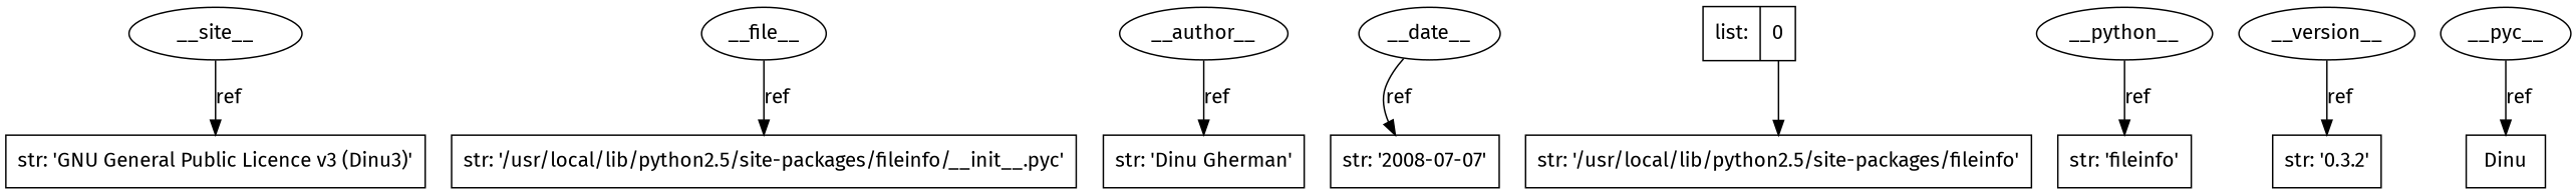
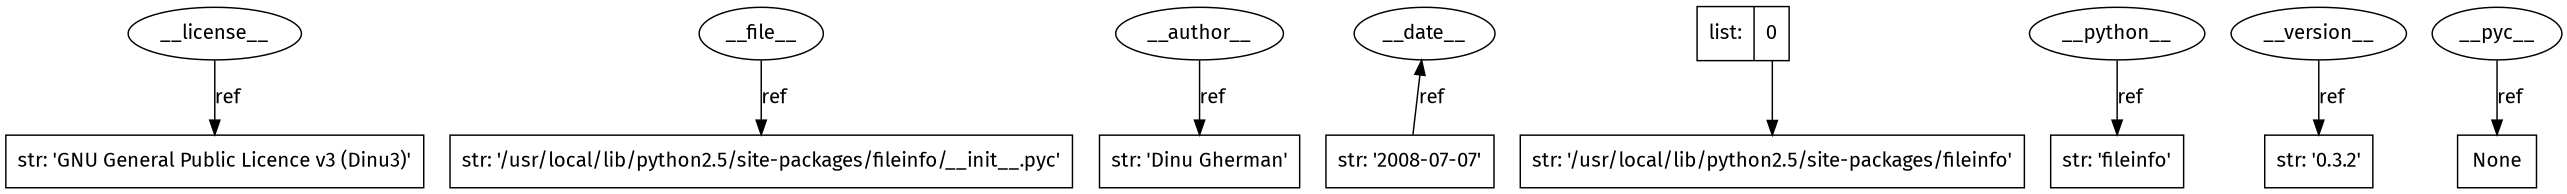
  digraph {
    fontname="Fira Sans"
    node [fontname="Fira Sans" shape=box]
    edge [fontname="Fira Sans"]
-   n1 [label=__site__ shape=ellipse]
+   n1 [label=__license__ shape=ellipse]
    n2 [label="str: 'GNU General Public Licence v3 (Dinu3)'"]
    n3 [label=__file__ shape=ellipse]
    n4 [label="str: '/usr/local/lib/python2.5/site-packages/fileinfo/__init__.pyc'"]
    n5 [label=__author__ shape=ellipse]
    n6 [label="str: 'Dinu Gherman'"]
    n7 [label=__date__ shape=ellipse]
    n8 [label="str: '2008-07-07'"]
    n9 [label="list: | <0> 0" shape=record]
    n10 [label="str: '/usr/local/lib/python2.5/site-packages/fileinfo'"]
    n11 [label=__python__ shape=ellipse]
    n12 [label="str: 'fileinfo'"]
    n13 [label=__version__ shape=ellipse]
    n14 [label="str: '0.3.2'"]
    n15 [label=__pyc__ shape=ellipse]
-   n16 [label=Dinu]
+   n16 [label=None]
    n1 -> n2 [label=ref]
    n3 -> n4 [label=ref]
    n5 -> n6 [label=ref]
-   n7 -> n8 [label=ref]
+   n8 -> n7 [label=ref]
    n9 -> n10 [tailport=0]
    n11 -> n12 [label=ref]
    n13 -> n14 [label=ref]
    n15 -> n16 [label=ref]
  }
